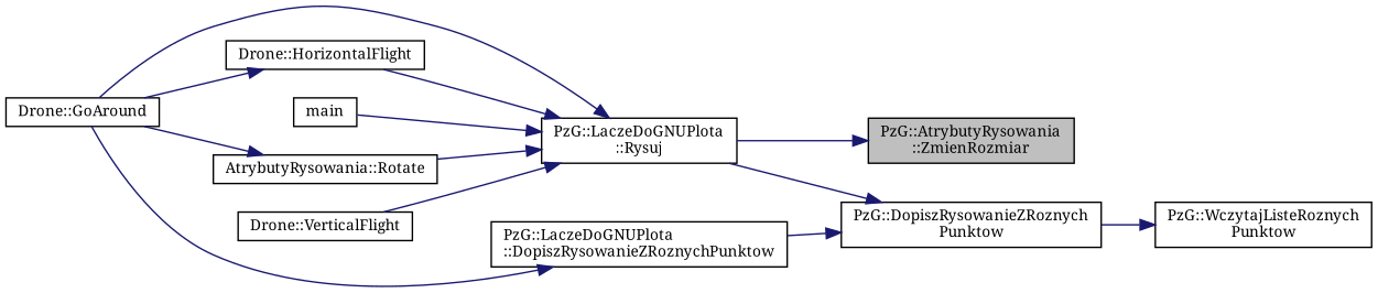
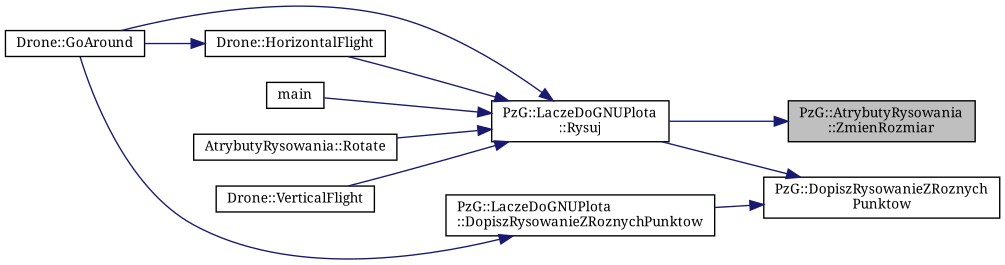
  digraph {
    fontname="Noto Serif"
    rankdir=RL
    node [color=black fillcolor=white fontname="Noto Serif" fontsize=10 shape=record style=filled]
    edge [color=midnightblue dir=back fontname="Noto Serif" fontsize=10 labelfontname=Helvetica labelfontsize=10 style=solid]
    n1 [fillcolor=grey75 fontcolor=black height=0.2 label="PzG::AtrybutyRysowania\l::ZmienRozmiar" width=0.4]
    n2 [height=0.2 label="PzG::LaczeDoGNUPlota\l::Rysuj" width=0.4]
-   n3 [height=0.2 label="PzG::WczytajListeRoznych\lPunktow" width=0.4]
    n4 [height=0.2 label="PzG::DopiszRysowanieZRoznych\lPunktow" width=0.4]
    n5 [height=0.2 label="PzG::LaczeDoGNUPlota\l::DopiszRysowanieZRoznychPunktow" width=0.4]
    n6 [height=0.2 label="Drone::GoAround" width=0.4]
    n7 [height=0.2 label="Drone::HorizontalFlight" width=0.4]
    n8 [height=0.2 label=main width=0.4]
    n9 [height=0.2 label="AtrybutyRysowania::Rotate" width=0.4]
    n10 [height=0.2 label="Drone::VerticalFlight" width=0.4]
    n1 -> n2
    n2 -> n6
    n2 -> n7
    n2 -> n8
    n2 -> n9
    n2 -> n10
-   n3 -> n4
    n4 -> n2
    n4 -> n5
    n5 -> n6
    n7 -> n6
-   n9 -> n6
  }
